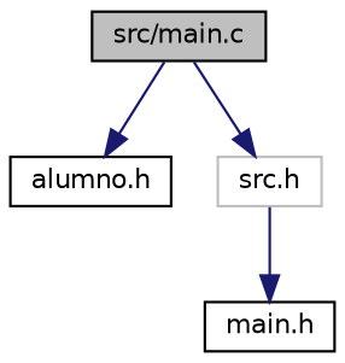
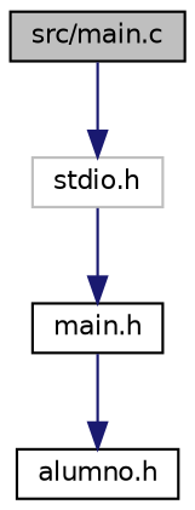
  digraph {
    node [color=black fillcolor=white fontname=Helvetica fontsize=10 shape=record style=filled]
    edge [color=midnightblue fontname=Helvetica fontsize=10 labelfontname=Helvetica labelfontsize=10 style=solid]
    n1 [fillcolor=grey75 fontcolor=black height=0.2 label="src/main.c" width=0.4]
    n2 [height=0.2 label="alumno.h" width=0.4]
-   n3 [color=grey75 height=0.2 label="src.h" width=0.4]
+   n3 [color=grey75 height=0.2 label="stdio.h" width=0.4]
    n4 [height=0.2 label="main.h" width=0.4]
-   n1 -> n2
+   n4 -> n2
    n1 -> n3
    n3 -> n4
  }
